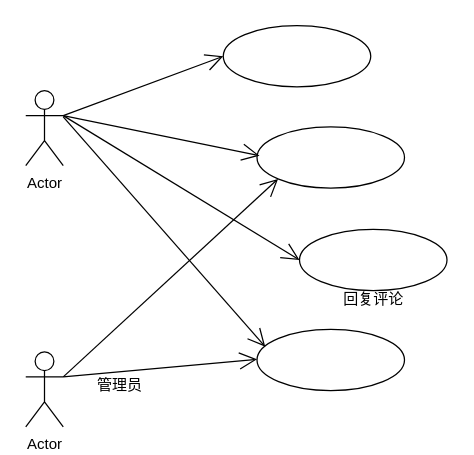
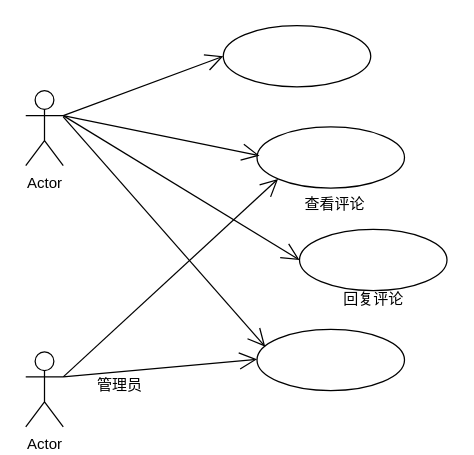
  <mxCell id="0" />
  <mxCell id="1" parent="0" />
  <mxCell id="2" value="Actor" style="shape=umlActor;verticalLabelPosition=bottom;verticalAlign=top;html=1;" parent="1" vertex="1"><mxGeometry x="20" y="72" width="30" height="60" as="geometry" /></mxCell>
  <mxCell id="3" value="" style="ellipse;whiteSpace=wrap;html=1;" parent="1" vertex="1"><mxGeometry x="178" y="20" width="118" height="49" as="geometry" /></mxCell>
  <mxCell id="4" value="" style="ellipse;whiteSpace=wrap;html=1;" parent="1" vertex="1"><mxGeometry x="205" y="101" width="118" height="49" as="geometry" /></mxCell>
  <mxCell id="5" value="" style="ellipse;whiteSpace=wrap;html=1;" parent="1" vertex="1"><mxGeometry x="239" y="183" width="118" height="49" as="geometry" /></mxCell>
  <mxCell id="6" value="" style="ellipse;whiteSpace=wrap;html=1;" parent="1" vertex="1"><mxGeometry x="205" y="263" width="118" height="49" as="geometry" /></mxCell>
  <mxCell id="7" value="" style="endArrow=open;endFill=1;endSize=12;html=1;exitX=1;exitY=0.333;exitDx=0;exitDy=0;exitPerimeter=0;entryX=0;entryY=0.5;entryDx=0;entryDy=0;" parent="1" source="2" target="3" edge="1"><mxGeometry width="160" relative="1" as="geometry"><mxPoint x="49" y="78" as="sourcePoint" /><mxPoint x="209" y="78" as="targetPoint" /></mxGeometry></mxCell>
  <mxCell id="8" value="" style="endArrow=open;endFill=1;endSize=12;html=1;exitX=1;exitY=0.333;exitDx=0;exitDy=0;exitPerimeter=0;" parent="1" source="2" edge="1"><mxGeometry width="160" relative="1" as="geometry"><mxPoint x="47" y="124" as="sourcePoint" /><mxPoint x="207" y="124" as="targetPoint" /></mxGeometry></mxCell>
  <mxCell id="9" value="" style="endArrow=open;endFill=1;endSize=12;html=1;exitX=1;exitY=0.333;exitDx=0;exitDy=0;exitPerimeter=0;entryX=0;entryY=0.5;entryDx=0;entryDy=0;" parent="1" source="2" target="5" edge="1"><mxGeometry width="160" relative="1" as="geometry"><mxPoint x="105" y="169" as="sourcePoint" /><mxPoint x="265" y="169" as="targetPoint" /></mxGeometry></mxCell>
  <mxCell id="10" value="Actor" style="shape=umlActor;verticalLabelPosition=bottom;verticalAlign=top;html=1;" parent="1" vertex="1"><mxGeometry x="20" y="281" width="30" height="60" as="geometry" /></mxCell>
  <mxCell id="11" value="" style="endArrow=open;endFill=1;endSize=12;html=1;entryX=0.056;entryY=0.282;entryDx=0;entryDy=0;entryPerimeter=0;" parent="1" target="6" edge="1"><mxGeometry width="160" relative="1" as="geometry"><mxPoint x="50" y="93" as="sourcePoint" /><mxPoint x="170.853" y="334.355" as="targetPoint" /></mxGeometry></mxCell>
  <mxCell id="12" value="" style="endArrow=open;endFill=1;endSize=12;html=1;exitX=1;exitY=0.333;exitDx=0;exitDy=0;exitPerimeter=0;" parent="1" source="10" edge="1"><mxGeometry width="160" relative="1" as="geometry"><mxPoint x="57" y="302" as="sourcePoint" /><mxPoint x="205" y="287" as="targetPoint" /></mxGeometry></mxCell>
  <mxCell id="13" value="管理员" style="text;html=1;align=center;verticalAlign=middle;resizable=0;points=[];autosize=1;strokeColor=none;fillColor=none;" parent="1" vertex="1"><mxGeometry x="72" y="299" width="46" height="18" as="geometry" /></mxCell>
+ <mxCell id="14" value="&lt;span&gt;查看评论&lt;/span&gt;" style="text;html=1;align=center;verticalAlign=middle;resizable=0;points=[];autosize=1;strokeColor=none;fillColor=none;" parent="1" vertex="1"><mxGeometry x="238" y="154" width="58" height="18" as="geometry" /></mxCell>
  <mxCell id="15" value="&lt;span&gt;回复评论&lt;/span&gt;" style="text;html=1;align=center;verticalAlign=middle;resizable=0;points=[];autosize=1;strokeColor=none;fillColor=none;" parent="1" vertex="1"><mxGeometry x="269" y="230" width="58" height="18" as="geometry" /></mxCell>
  <mxCell id="16" value="" style="endArrow=open;endFill=1;endSize=12;html=1;entryX=0;entryY=1;entryDx=0;entryDy=0;exitX=1;exitY=0.333;exitDx=0;exitDy=0;exitPerimeter=0;" parent="1" source="10" target="4" edge="1"><mxGeometry width="160" relative="1" as="geometry"><mxPoint x="56" y="301" as="sourcePoint" /><mxPoint x="143" y="237" as="targetPoint" /></mxGeometry></mxCell>
